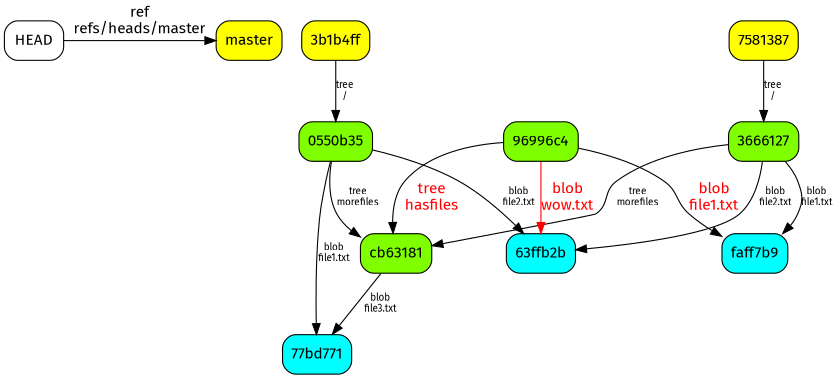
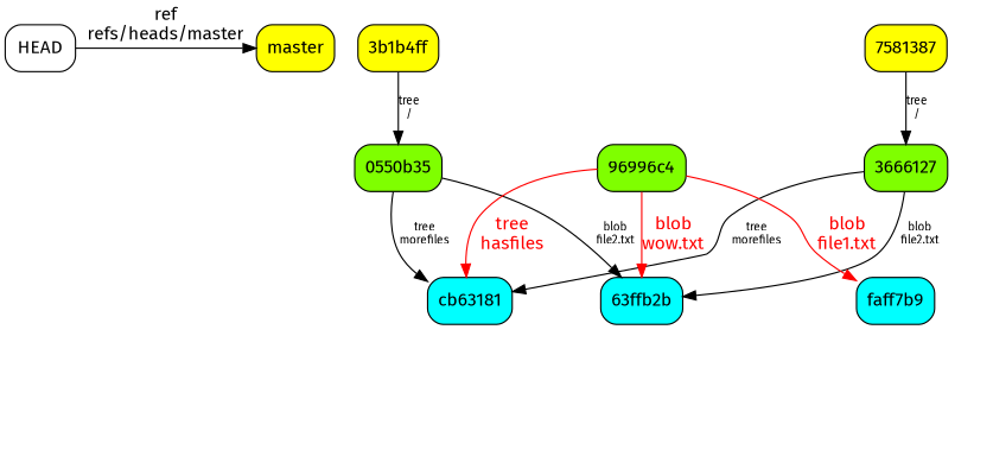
  digraph {
    fontcolor=black
    fontname="Fira Sans"
    node [fillcolor=chartreuse fontname="Fira Sans" fontsize=14 shape=box style="rounded,filled"]
    edge [fontname="Fira Sans" fontsize=9]
    HEAD [fillcolor=white]
    master [fillcolor=yellow]
    "3b1b4ff" [fillcolor=yellow]
    7581387 [fillcolor=yellow]
    n5 [label="0550b35"]
-   cb63181
+   cb63181 [fillcolor=cyan]
    3666127
    "96996c4"
-   "77bd771" [fillcolor=cyan]
    "63ffb2b" [fillcolor=cyan]
    faff7b9 [fillcolor=cyan]
    subgraph sub_1 {
      rank=same
      HEAD
      master
    }
    subgraph sub_2 {
      rank=same
      "3b1b4ff"
      7581387
    }
    subgraph sub_3 {
      n5
      cb63181
      3666127
      "96996c4"
    }
    subgraph sub_4 {
-     "77bd771"
      "63ffb2b"
      faff7b9
    }
    subgraph sub_5 {
      "3b1b4ff"
      7581387
      n5
      cb63181
      3666127
-     "77bd771"
      "63ffb2b"
      faff7b9
    }
    subgraph sub_6 {
      7581387
      cb63181
      "96996c4"
      "63ffb2b"
      faff7b9
    }
    HEAD -> master [fontsize=14 label=<ref<BR/>refs/heads/master>]
    "3b1b4ff" -> n5 [label=<tree<BR/>/>]
    7581387 -> 3666127 [label=<tree<BR/>/>]
    n5 -> cb63181 [label=<tree<BR/>morefiles>]
-   n5 -> "77bd771" [label=<blob<BR/>file1.txt>]
    n5 -> "63ffb2b" [label=<blob<BR/>file2.txt>]
-   cb63181 -> "77bd771" [label=<blob<BR/>file3.txt>]
    3666127 -> cb63181 [label=<tree<BR/>morefiles>]
    3666127 -> "63ffb2b" [label=<blob<BR/>file2.txt>]
-   3666127 -> faff7b9 [label=<blob<BR/>file1.txt>]
-   "96996c4" -> cb63181 [color=black fontcolor=red fontsize=14 label=<tree<BR/>hasfiles>]
+   "96996c4" -> cb63181 [color=red fontcolor=red fontsize=14 label=<tree<BR/>hasfiles>]
    "96996c4" -> "63ffb2b" [color=red fontcolor=red fontsize=14 label=<blob<BR/>wow.txt>]
-   "96996c4" -> faff7b9 [color=black fontcolor=red fontsize=14 label=<blob<BR/>file1.txt>]
+   "96996c4" -> faff7b9 [color=red fontcolor=red fontsize=14 label=<blob<BR/>file1.txt>]
  }
